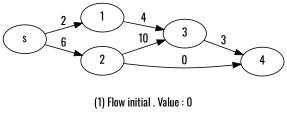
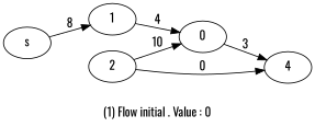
  digraph {
    fontname=Oswald
    label="(1) Flow initial . Value : 0"
    rankdir=LR
    node [fontname=Oswald]
    edge [fontname=Oswald]
    s
    1
    2
-   3
+   3 [label=0]
    4
-   s -> 1 [label=2]
-   s -> 2 [label=6]
+   s -> 1 [label=8]
    1 -> 3 [label=4]
    2 -> 3 [label=10]
    2 -> 4 [label=0]
    3 -> 4 [label=3]
  }
